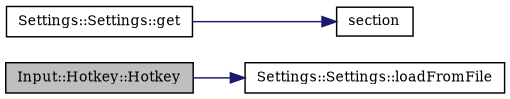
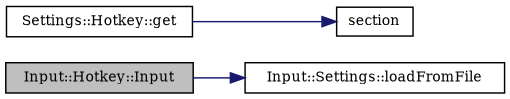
  digraph {
    fontname="DejaVu Serif"
    rankdir=LR
    node [color=black fillcolor=white fontname="DejaVu Serif" fontsize=10 shape=record style=filled]
    edge [color=midnightblue fontname="DejaVu Serif" fontsize=10 labelfontname=Helvetica labelfontsize=10 style=solid]
-   n1 [fillcolor=grey75 fontcolor=black height=0.2 label="Input::Hotkey::Hotkey" width=0.4]
-   n2 [height=0.2 label="Settings::Settings::loadFromFile" width=0.4]
-   n3 [height=0.2 label="Settings::Settings::get" width=0.4]
+   n1 [fillcolor=grey75 fontcolor=black height=0.2 label="Input::Hotkey::Input" width=0.4]
+   n2 [height=0.2 label="Input::Settings::loadFromFile" width=0.4]
+   n3 [height=0.2 label="Settings::Hotkey::get" width=0.4]
    n4 [height=0.2 label=section width=0.4]
    n1 -> n2
    n3 -> n4
  }
